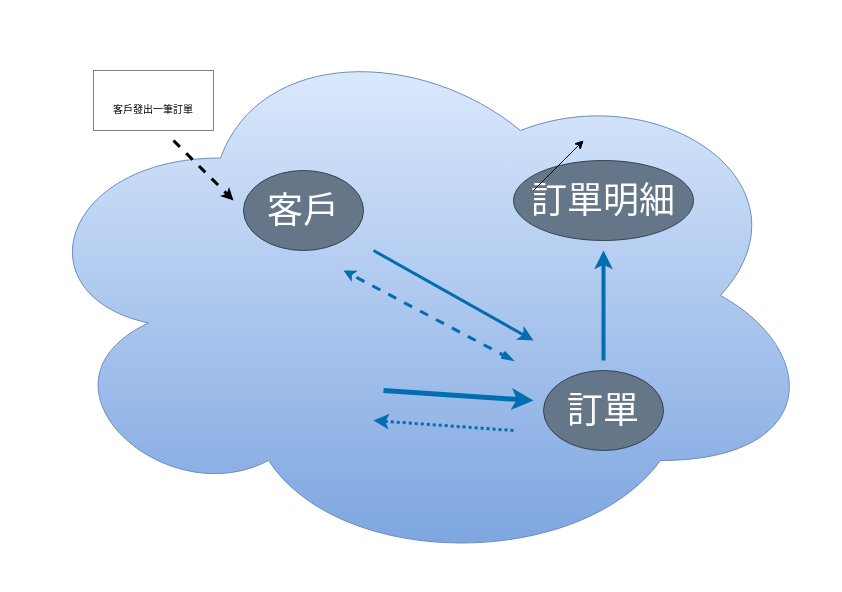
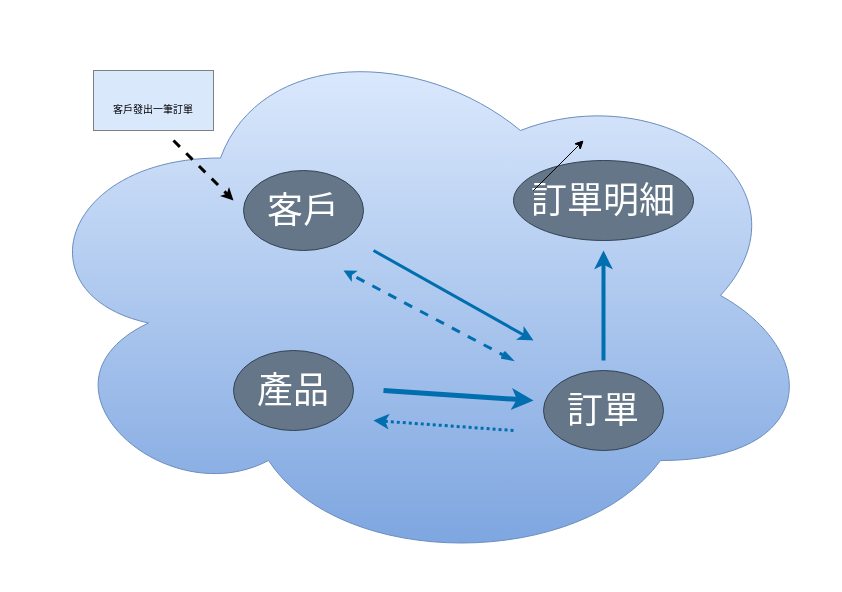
  <mxCell id="0" />
  <mxCell id="1" parent="0" />
  <mxCell id="2" value="" style="ellipse;shape=cloud;whiteSpace=wrap;html=1;movable=1;resizable=1;rotatable=1;deletable=1;editable=1;connectable=1;fillColor=#dae8fc;gradientColor=#7ea6e0;strokeColor=#6c8ebf;" vertex="1" parent="1"><mxGeometry x="20" y="20" width="800" height="550" as="geometry" /></mxCell>
  <mxCell id="3" value="&lt;font style=&quot;font-size: 36px;&quot;&gt;訂單&lt;/font&gt;" style="ellipse;whiteSpace=wrap;html=1;fillColor=#647687;fontColor=#ffffff;strokeColor=#314354;" vertex="1" parent="1"><mxGeometry x="543" y="370" width="120" height="80" as="geometry" /></mxCell>
+ <mxCell id="4" value="&lt;font style=&quot;font-size: 36px;&quot;&gt;產品&lt;/font&gt;" style="ellipse;whiteSpace=wrap;html=1;fillColor=#647687;fontColor=#ffffff;strokeColor=#314354;" vertex="1" parent="1"><mxGeometry x="233" y="350" width="120" height="80" as="geometry" /></mxCell>
  <mxCell id="5" value="&lt;font style=&quot;font-size: 36px;&quot;&gt;客戶&lt;/font&gt;" style="ellipse;whiteSpace=wrap;html=1;strokeColor=#314354;fillColor=#647687;fontColor=#ffffff;" vertex="1" parent="1"><mxGeometry x="243" y="170" width="120" height="80" as="geometry" /></mxCell>
  <mxCell id="6" value="&lt;font style=&quot;font-size: 36px;&quot;&gt;訂單明細&lt;/font&gt;" style="ellipse;whiteSpace=wrap;html=1;fillColor=#647687;fontColor=#ffffff;strokeColor=#314354;" vertex="1" parent="1"><mxGeometry x="513" y="160" width="180" height="80" as="geometry" /></mxCell>
  <mxCell id="7" value="" style="endArrow=classic;html=1;fontSize=36;fillColor=#1ba1e2;strokeColor=#006EAF;strokeWidth=4;" edge="1" parent="1"><mxGeometry width="50" height="50" relative="1" as="geometry"><mxPoint x="603" y="360" as="sourcePoint" /><mxPoint x="603" y="250" as="targetPoint" /></mxGeometry></mxCell>
  <mxCell id="8" value="" style="endArrow=classic;html=1;fontSize=36;" edge="1" parent="1"><mxGeometry width="50" height="50" relative="1" as="geometry"><mxPoint x="533" y="190" as="sourcePoint" /><mxPoint x="583" y="140" as="targetPoint" /></mxGeometry></mxCell>
  <mxCell id="9" value="" style="endArrow=classic;html=1;fontSize=36;" edge="1" parent="1"><mxGeometry width="50" height="50" relative="1" as="geometry"><mxPoint x="533" y="190" as="sourcePoint" /><mxPoint x="583" y="140" as="targetPoint" /></mxGeometry></mxCell>
  <mxCell id="10" value="" style="endArrow=classic;html=1;fontSize=36;fillColor=#1ba1e2;strokeColor=#006EAF;strokeWidth=5;" edge="1" parent="1"><mxGeometry width="50" height="50" relative="1" as="geometry"><mxPoint x="383" y="390" as="sourcePoint" /><mxPoint x="533" y="400" as="targetPoint" /></mxGeometry></mxCell>
  <mxCell id="11" value="" style="endArrow=classic;html=1;strokeWidth=3;fontSize=36;fillColor=#1ba1e2;strokeColor=#006EAF;dashed=1;dashPattern=1 1;" edge="1" parent="1"><mxGeometry width="50" height="50" relative="1" as="geometry"><mxPoint x="513" y="430" as="sourcePoint" /><mxPoint x="373" y="420" as="targetPoint" /></mxGeometry></mxCell>
  <mxCell id="12" value="" style="endArrow=classic;html=1;strokeWidth=3;fontSize=36;fillColor=#1ba1e2;strokeColor=#006EAF;" edge="1" parent="1"><mxGeometry width="50" height="50" relative="1" as="geometry"><mxPoint x="373" y="250" as="sourcePoint" /><mxPoint x="533" y="340" as="targetPoint" /></mxGeometry></mxCell>
  <mxCell id="13" value="" style="endArrow=classic;html=1;strokeWidth=3;fontSize=36;fillColor=#1ba1e2;strokeColor=#006EAF;dashed=1;startArrow=openThin;startFill=0;endSize=3;" edge="1" parent="1"><mxGeometry width="50" height="50" relative="1" as="geometry"><mxPoint x="513" y="360" as="sourcePoint" /><mxPoint x="343" y="270" as="targetPoint" /></mxGeometry></mxCell>
- <mxCell id="14" value="&lt;font style=&quot;font-size: 10px;&quot;&gt;客戶發出一筆訂單&lt;/font&gt;" style="rounded=0;whiteSpace=wrap;html=1;strokeColor=#808080;fontSize=36;" vertex="1" parent="1"><mxGeometry x="93" y="70" width="120" height="60" as="geometry" /></mxCell>
+ <mxCell id="14" value="&lt;font style=&quot;font-size: 10px;&quot;&gt;客戶發出一筆訂單&lt;/font&gt;" style="rounded=0;whiteSpace=wrap;html=1;strokeColor=#808080;fontSize=36;fillColor=#dae8fc;" vertex="1" parent="1"><mxGeometry x="93" y="70" width="120" height="60" as="geometry" /></mxCell>
  <mxCell id="15" value="" style="endArrow=classic;html=1;dashed=1;strokeWidth=3;fontSize=10;endSize=3;" edge="1" parent="1"><mxGeometry width="50" height="50" relative="1" as="geometry"><mxPoint x="173" y="140" as="sourcePoint" /><mxPoint x="233" y="200" as="targetPoint" /></mxGeometry></mxCell>
